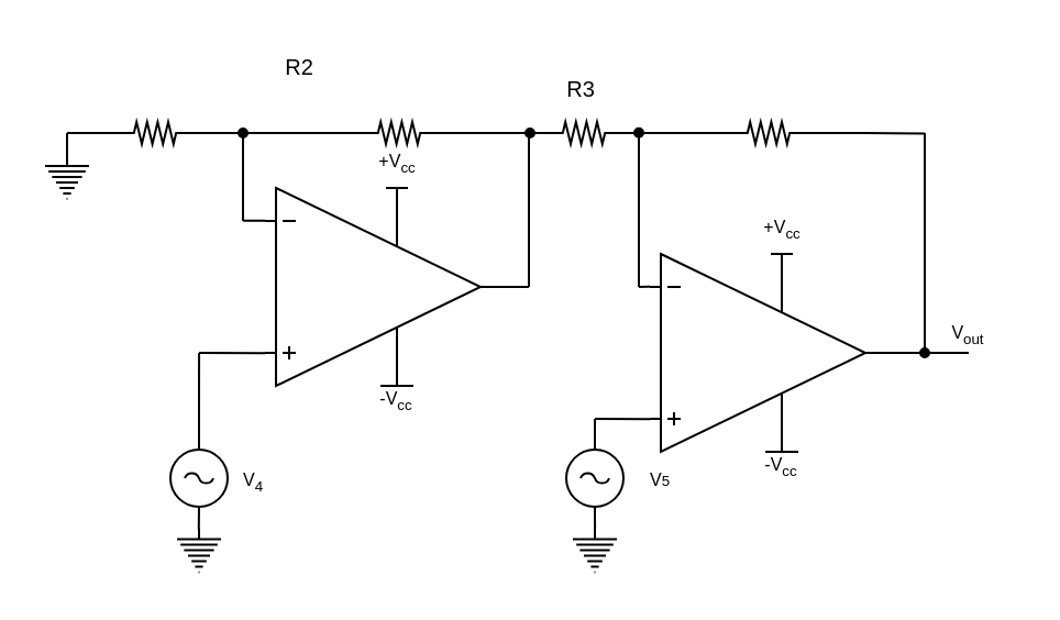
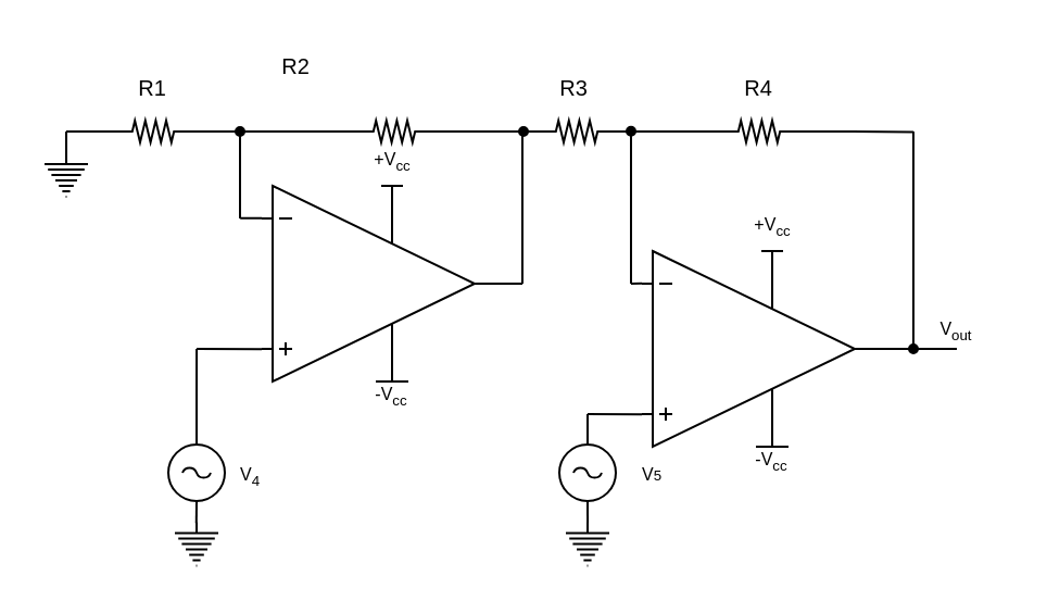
  <mxCell id="0" />
  <mxCell id="1" parent="0" />
  <mxCell id="2" style="edgeStyle=orthogonalEdgeStyle;rounded=0;orthogonalLoop=1;jettySize=auto;html=1;exitX=0;exitY=0.165;exitDx=0;exitDy=0;exitPerimeter=0;endArrow=none;endFill=0;" edge="1" parent="1" source="3"><mxGeometry relative="1" as="geometry"><mxPoint x="110.095" y="99.81" as="targetPoint" /></mxGeometry></mxCell>
  <mxCell id="3" value="" style="verticalLabelPosition=bottom;shadow=0;dashed=0;align=center;fillColor=#ffffff;html=1;verticalAlign=top;strokeWidth=1;shape=mxgraph.electrical.abstract.operational_amp_1;" vertex="1" parent="1"><mxGeometry x="120" y="85" width="98" height="90" as="geometry" /></mxCell>
  <mxCell id="4" value="" style="verticalLabelPosition=bottom;shadow=0;dashed=0;align=center;fillColor=#ffffff;html=1;verticalAlign=top;strokeWidth=1;shape=mxgraph.electrical.abstract.operational_amp_1;" vertex="1" parent="1"><mxGeometry x="295" y="115" width="98" height="90" as="geometry" /></mxCell>
  <mxCell id="5" style="edgeStyle=orthogonalEdgeStyle;rounded=0;orthogonalLoop=1;jettySize=auto;html=1;exitX=1;exitY=0.5;exitDx=0;exitDy=0;exitPerimeter=0;entryX=0;entryY=0.5;entryDx=0;entryDy=0;entryPerimeter=0;endArrow=none;endFill=0;" edge="1" parent="1" source="28" target="10"><mxGeometry relative="1" as="geometry" /></mxCell>
  <mxCell id="6" value="" style="pointerEvents=1;verticalLabelPosition=bottom;shadow=0;dashed=0;align=center;fillColor=#ffffff;html=1;verticalAlign=top;strokeWidth=1;shape=mxgraph.electrical.resistors.resistor_2;" vertex="1" parent="1"><mxGeometry x="166" y="55" width="30" height="10" as="geometry" /></mxCell>
  <mxCell id="7" style="edgeStyle=orthogonalEdgeStyle;rounded=0;orthogonalLoop=1;jettySize=auto;html=1;exitX=1;exitY=0.5;exitDx=0;exitDy=0;exitPerimeter=0;endArrow=none;endFill=0;" edge="1" parent="1" source="8"><mxGeometry relative="1" as="geometry"><mxPoint x="420" y="60.2" as="targetPoint" /></mxGeometry></mxCell>
  <mxCell id="8" value="" style="pointerEvents=1;verticalLabelPosition=bottom;shadow=0;dashed=0;align=center;fillColor=#ffffff;html=1;verticalAlign=top;strokeWidth=1;shape=mxgraph.electrical.resistors.resistor_2;" vertex="1" parent="1"><mxGeometry x="334" y="55" width="30" height="10" as="geometry" /></mxCell>
  <mxCell id="9" style="edgeStyle=orthogonalEdgeStyle;rounded=0;orthogonalLoop=1;jettySize=auto;html=1;exitX=1;exitY=0.5;exitDx=0;exitDy=0;exitPerimeter=0;entryX=0;entryY=0.5;entryDx=0;entryDy=0;entryPerimeter=0;endArrow=none;endFill=0;" edge="1" parent="1" source="10" target="8"><mxGeometry relative="1" as="geometry" /></mxCell>
  <mxCell id="10" value="" style="pointerEvents=1;verticalLabelPosition=bottom;shadow=0;dashed=0;align=center;fillColor=#ffffff;html=1;verticalAlign=top;strokeWidth=1;shape=mxgraph.electrical.resistors.resistor_2;" vertex="1" parent="1"><mxGeometry x="250" y="55" width="30" height="10" as="geometry" /></mxCell>
  <mxCell id="11" style="edgeStyle=orthogonalEdgeStyle;rounded=0;orthogonalLoop=1;jettySize=auto;html=1;exitX=1;exitY=0.5;exitDx=0;exitDy=0;exitPerimeter=0;endArrow=none;endFill=0;" edge="1" parent="1" source="12"><mxGeometry relative="1" as="geometry"><mxPoint x="110.143" y="60.143" as="targetPoint" /></mxGeometry></mxCell>
  <mxCell id="12" value="" style="pointerEvents=1;verticalLabelPosition=bottom;shadow=0;dashed=0;align=center;fillColor=#ffffff;html=1;verticalAlign=top;strokeWidth=1;shape=mxgraph.electrical.resistors.resistor_2;" vertex="1" parent="1"><mxGeometry x="55" y="55" width="30" height="10" as="geometry" /></mxCell>
  <mxCell id="13" value="" style="endArrow=none;html=1;" edge="1" parent="1"><mxGeometry width="50" height="50" relative="1" as="geometry"><mxPoint x="110" y="100" as="sourcePoint" /><mxPoint x="110" y="60" as="targetPoint" /></mxGeometry></mxCell>
  <mxCell id="14" value="" style="endArrow=none;html=1;entryX=0;entryY=0.5;entryDx=0;entryDy=0;entryPerimeter=0;" edge="1" parent="1" source="30" target="6"><mxGeometry width="50" height="50" relative="1" as="geometry"><mxPoint x="110" y="60" as="sourcePoint" /><mxPoint x="170" y="10" as="targetPoint" /></mxGeometry></mxCell>
  <mxCell id="15" value="" style="endArrow=none;html=1;exitX=1;exitY=0.5;exitDx=0;exitDy=0;exitPerimeter=0;" edge="1" parent="1" source="3"><mxGeometry width="50" height="50" relative="1" as="geometry"><mxPoint x="230" y="160" as="sourcePoint" /><mxPoint x="240" y="130" as="targetPoint" /></mxGeometry></mxCell>
  <mxCell id="16" value="" style="endArrow=none;html=1;" edge="1" parent="1"><mxGeometry width="50" height="50" relative="1" as="geometry"><mxPoint x="240" y="130" as="sourcePoint" /><mxPoint x="240" y="60" as="targetPoint" /></mxGeometry></mxCell>
  <mxCell id="17" value="" style="endArrow=none;html=1;entryX=0;entryY=0.165;entryDx=0;entryDy=0;entryPerimeter=0;" edge="1" parent="1" target="4"><mxGeometry width="50" height="50" relative="1" as="geometry"><mxPoint x="290" y="130" as="sourcePoint" /><mxPoint x="300" y="90" as="targetPoint" /></mxGeometry></mxCell>
  <mxCell id="18" value="" style="endArrow=none;html=1;" edge="1" parent="1"><mxGeometry width="50" height="50" relative="1" as="geometry"><mxPoint x="290" y="130" as="sourcePoint" /><mxPoint x="290" y="60" as="targetPoint" /></mxGeometry></mxCell>
  <mxCell id="19" value="" style="endArrow=none;html=1;exitX=1;exitY=0.5;exitDx=0;exitDy=0;exitPerimeter=0;" edge="1" parent="1" source="32"><mxGeometry width="50" height="50" relative="1" as="geometry"><mxPoint x="400" y="180" as="sourcePoint" /><mxPoint x="440" y="160" as="targetPoint" /></mxGeometry></mxCell>
  <mxCell id="20" value="" style="endArrow=none;html=1;" edge="1" parent="1"><mxGeometry width="50" height="50" relative="1" as="geometry"><mxPoint x="420" y="160" as="sourcePoint" /><mxPoint x="420" y="60" as="targetPoint" /></mxGeometry></mxCell>
  <mxCell id="21" value="" style="endArrow=none;html=1;entryX=0;entryY=0.835;entryDx=0;entryDy=0;entryPerimeter=0;" edge="1" parent="1" target="3"><mxGeometry width="50" height="50" relative="1" as="geometry"><mxPoint x="90" y="160" as="sourcePoint" /><mxPoint x="110" y="150" as="targetPoint" /></mxGeometry></mxCell>
+ <mxCell id="22" value="&lt;font style=&quot;font-size: 10px&quot;&gt;R1&lt;/font&gt;" style="text;html=1;strokeColor=none;fillColor=none;align=center;verticalAlign=middle;whiteSpace=wrap;rounded=0;" vertex="1" parent="1"><mxGeometry x="50" y="30" width="40" height="20" as="geometry" /></mxCell>
  <mxCell id="23" value="&lt;font style=&quot;font-size: 10px&quot;&gt;R2&lt;/font&gt;" style="text;html=1;strokeColor=none;fillColor=none;align=center;verticalAlign=middle;whiteSpace=wrap;rounded=0;" vertex="1" parent="1"><mxGeometry x="116" y="20" width="40" height="20" as="geometry" /></mxCell>
  <mxCell id="24" value="&lt;font style=&quot;font-size: 10px&quot;&gt;R3&lt;/font&gt;" style="text;html=1;strokeColor=none;fillColor=none;align=center;verticalAlign=middle;whiteSpace=wrap;rounded=0;" vertex="1" parent="1"><mxGeometry x="243.5" y="30" width="40" height="20" as="geometry" /></mxCell>
+ <mxCell id="25" value="&lt;font style=&quot;font-size: 10px&quot;&gt;R4&lt;/font&gt;" style="text;html=1;strokeColor=none;fillColor=none;align=center;verticalAlign=middle;whiteSpace=wrap;rounded=0;" vertex="1" parent="1"><mxGeometry x="329" y="30" width="40" height="20" as="geometry" /></mxCell>
  <mxCell id="26" value="" style="endArrow=none;html=1;entryX=0;entryY=0.5;entryDx=0;entryDy=0;entryPerimeter=0;" edge="1" parent="1" target="12"><mxGeometry width="50" height="50" relative="1" as="geometry"><mxPoint x="30" y="60" as="sourcePoint" /><mxPoint x="50" y="60" as="targetPoint" /></mxGeometry></mxCell>
  <mxCell id="27" value="" style="ellipse;whiteSpace=wrap;html=1;aspect=fixed;fillColor=#000000;" vertex="1" parent="1"><mxGeometry x="288" y="57.903" width="4" height="4" as="geometry" /></mxCell>
  <mxCell id="28" value="" style="ellipse;whiteSpace=wrap;html=1;aspect=fixed;fillColor=#000000;" vertex="1" parent="1"><mxGeometry x="238.5" y="58" width="4" height="4" as="geometry" /></mxCell>
  <mxCell id="29" style="edgeStyle=orthogonalEdgeStyle;rounded=0;orthogonalLoop=1;jettySize=auto;html=1;exitX=1;exitY=0.5;exitDx=0;exitDy=0;exitPerimeter=0;entryX=0;entryY=0.5;entryDx=0;entryDy=0;entryPerimeter=0;endArrow=none;endFill=0;" edge="1" parent="1" source="6" target="28"><mxGeometry relative="1" as="geometry"><mxPoint x="195.953" y="60.023" as="sourcePoint" /><mxPoint x="249.907" y="60.023" as="targetPoint" /></mxGeometry></mxCell>
  <mxCell id="30" value="" style="ellipse;whiteSpace=wrap;html=1;aspect=fixed;fillColor=#000000;" vertex="1" parent="1"><mxGeometry x="108" y="58" width="4" height="4" as="geometry" /></mxCell>
  <mxCell id="31" value="" style="endArrow=none;html=1;entryX=0;entryY=0.5;entryDx=0;entryDy=0;entryPerimeter=0;" edge="1" parent="1" target="30"><mxGeometry width="50" height="50" relative="1" as="geometry"><mxPoint x="110" y="60" as="sourcePoint" /><mxPoint x="166" y="60" as="targetPoint" /></mxGeometry></mxCell>
  <mxCell id="32" value="" style="ellipse;whiteSpace=wrap;html=1;aspect=fixed;fillColor=#000000;" vertex="1" parent="1"><mxGeometry x="418" y="158" width="4" height="4" as="geometry" /></mxCell>
  <mxCell id="33" value="" style="endArrow=none;html=1;exitX=1;exitY=0.5;exitDx=0;exitDy=0;exitPerimeter=0;" edge="1" parent="1" source="4" target="32"><mxGeometry width="50" height="50" relative="1" as="geometry"><mxPoint x="393" y="160" as="sourcePoint" /><mxPoint x="440" y="160" as="targetPoint" /></mxGeometry></mxCell>
  <mxCell id="34" value="" style="pointerEvents=1;verticalLabelPosition=bottom;shadow=0;dashed=0;align=center;fillColor=#ffffff;html=1;verticalAlign=top;strokeWidth=1;shape=mxgraph.electrical.signal_sources.protective_earth;" vertex="1" parent="1"><mxGeometry x="20" y="70" width="20" height="20" as="geometry" /></mxCell>
  <mxCell id="35" value="&lt;span style=&quot;font-size: 8px&quot;&gt;+V&lt;sub&gt;cc&lt;/sub&gt;&lt;/span&gt;" style="verticalLabelPosition=top;verticalAlign=bottom;shape=mxgraph.electrical.signal_sources.vss2;shadow=0;dashed=0;fillColor=#ffffff;align=center;strokeColor=#000000;strokeWidth=1;fontSize=24;html=1;" vertex="1" parent="1"><mxGeometry x="175" y="85" width="10" height="10" as="geometry" /></mxCell>
  <mxCell id="36" value="" style="pointerEvents=1;verticalLabelPosition=bottom;shadow=0;dashed=0;align=center;fillColor=#ffffff;html=1;verticalAlign=top;strokeWidth=1;shape=mxgraph.electrical.signal_sources.vdd;fontSize=24;" vertex="1" parent="1"><mxGeometry x="347.5" y="195" width="15" height="10" as="geometry" /></mxCell>
  <mxCell id="37" value="" style="endArrow=none;html=1;" edge="1" parent="1"><mxGeometry width="50" height="50" relative="1" as="geometry"><mxPoint x="30" y="70" as="sourcePoint" /><mxPoint x="30" y="60" as="targetPoint" /></mxGeometry></mxCell>
  <mxCell id="38" value="&lt;span style=&quot;font-size: 8px&quot;&gt;+V&lt;sub&gt;cc&lt;/sub&gt;&lt;/span&gt;" style="verticalLabelPosition=top;verticalAlign=bottom;shape=mxgraph.electrical.signal_sources.vss2;shadow=0;dashed=0;fillColor=#ffffff;align=center;strokeColor=#000000;strokeWidth=1;fontSize=24;html=1;" vertex="1" parent="1"><mxGeometry x="350" y="115" width="10" height="10" as="geometry" /></mxCell>
  <mxCell id="39" value="" style="pointerEvents=1;verticalLabelPosition=bottom;shadow=0;dashed=0;align=center;fillColor=#ffffff;html=1;verticalAlign=top;strokeWidth=1;shape=mxgraph.electrical.signal_sources.vdd;fontSize=24;" vertex="1" parent="1"><mxGeometry x="172.5" y="165" width="15" height="10" as="geometry" /></mxCell>
  <mxCell id="40" value="&lt;font style=&quot;font-size: 8px&quot;&gt;-V&lt;sub&gt;cc&lt;/sub&gt;&lt;/font&gt;" style="text;html=1;strokeColor=none;fillColor=none;align=center;verticalAlign=middle;whiteSpace=wrap;rounded=0;" vertex="1" parent="1"><mxGeometry x="160" y="170" width="40" height="20" as="geometry" /></mxCell>
  <mxCell id="41" value="&lt;font style=&quot;font-size: 8px&quot;&gt;-V&lt;sub&gt;cc&lt;/sub&gt;&lt;/font&gt;" style="text;html=1;strokeColor=none;fillColor=none;align=center;verticalAlign=middle;whiteSpace=wrap;rounded=0;" vertex="1" parent="1"><mxGeometry x="335" y="200" width="40" height="20" as="geometry" /></mxCell>
  <mxCell id="42" value="" style="endArrow=none;html=1;entryX=0;entryY=0.835;entryDx=0;entryDy=0;entryPerimeter=0;" edge="1" parent="1" target="4"><mxGeometry width="50" height="50" relative="1" as="geometry"><mxPoint x="270" y="190" as="sourcePoint" /><mxPoint x="300" y="180" as="targetPoint" /></mxGeometry></mxCell>
  <mxCell id="43" value="&lt;font style=&quot;font-size: 8px&quot;&gt;V&lt;sub&gt;out&lt;/sub&gt;&lt;/font&gt;" style="text;html=1;strokeColor=none;fillColor=none;align=center;verticalAlign=middle;whiteSpace=wrap;rounded=0;" vertex="1" parent="1"><mxGeometry x="420" y="140" width="40" height="20" as="geometry" /></mxCell>
  <mxCell id="44" value="&lt;span style=&quot;font-size: 8px&quot;&gt;V&lt;sub&gt;4&lt;/sub&gt;&lt;/span&gt;" style="text;html=1;strokeColor=none;fillColor=none;align=center;verticalAlign=middle;whiteSpace=wrap;rounded=0;" vertex="1" parent="1"><mxGeometry x="95" y="207.167" width="40" height="20" as="geometry" /></mxCell>
  <mxCell id="45" style="edgeStyle=orthogonalEdgeStyle;rounded=0;orthogonalLoop=1;jettySize=auto;html=1;exitX=0.5;exitY=0;exitDx=0;exitDy=0;exitPerimeter=0;endArrow=none;endFill=0;" edge="1" parent="1" source="47"><mxGeometry relative="1" as="geometry"><mxPoint x="90.029" y="160" as="targetPoint" /></mxGeometry></mxCell>
  <mxCell id="46" style="edgeStyle=orthogonalEdgeStyle;rounded=0;orthogonalLoop=1;jettySize=auto;html=1;exitX=0.5;exitY=1;exitDx=0;exitDy=0;exitPerimeter=0;endArrow=none;endFill=0;" edge="1" parent="1" source="47"><mxGeometry relative="1" as="geometry"><mxPoint x="89.889" y="240.111" as="targetPoint" /></mxGeometry></mxCell>
  <mxCell id="47" value="" style="pointerEvents=1;verticalLabelPosition=bottom;shadow=0;dashed=0;align=center;fillColor=#ffffff;html=1;verticalAlign=top;strokeWidth=1;shape=mxgraph.electrical.signal_sources.ac_source;aspect=fixed;" vertex="1" parent="1"><mxGeometry x="77" y="204" width="26" height="26" as="geometry" /></mxCell>
  <mxCell id="48" value="" style="pointerEvents=1;verticalLabelPosition=bottom;shadow=0;dashed=0;align=center;fillColor=#ffffff;html=1;verticalAlign=top;strokeWidth=1;shape=mxgraph.electrical.signal_sources.protective_earth;" vertex="1" parent="1"><mxGeometry x="80" y="239.778" width="20" height="20" as="geometry" /></mxCell>
  <mxCell id="49" style="edgeStyle=orthogonalEdgeStyle;rounded=0;orthogonalLoop=1;jettySize=auto;html=1;exitX=0.5;exitY=0;exitDx=0;exitDy=0;exitPerimeter=0;endArrow=none;endFill=0;" edge="1" parent="1" source="51"><mxGeometry relative="1" as="geometry"><mxPoint x="269.992" y="189.984" as="targetPoint" /></mxGeometry></mxCell>
  <mxCell id="50" style="edgeStyle=orthogonalEdgeStyle;rounded=0;orthogonalLoop=1;jettySize=auto;html=1;exitX=0.5;exitY=1;exitDx=0;exitDy=0;exitPerimeter=0;endArrow=none;endFill=0;" edge="1" parent="1" source="51"><mxGeometry relative="1" as="geometry"><mxPoint x="270.029" y="240" as="targetPoint" /></mxGeometry></mxCell>
  <mxCell id="51" value="" style="pointerEvents=1;verticalLabelPosition=bottom;shadow=0;dashed=0;align=center;fillColor=#ffffff;html=1;verticalAlign=top;strokeWidth=1;shape=mxgraph.electrical.signal_sources.ac_source;aspect=fixed;" vertex="1" parent="1"><mxGeometry x="257" y="204" width="26" height="26" as="geometry" /></mxCell>
  <mxCell id="52" value="" style="pointerEvents=1;verticalLabelPosition=bottom;shadow=0;dashed=0;align=center;fillColor=#ffffff;html=1;verticalAlign=top;strokeWidth=1;shape=mxgraph.electrical.signal_sources.protective_earth;" vertex="1" parent="1"><mxGeometry x="260" y="239.778" width="20" height="20" as="geometry" /></mxCell>
  <mxCell id="53" value="&lt;span style=&quot;font-size: 8px&quot;&gt;V&lt;/span&gt;&lt;span style=&quot;font-size: 6.667px&quot;&gt;5&lt;/span&gt;" style="text;html=1;strokeColor=none;fillColor=none;align=center;verticalAlign=middle;whiteSpace=wrap;rounded=0;" vertex="1" parent="1"><mxGeometry x="280" y="207.167" width="40" height="20" as="geometry" /></mxCell>
